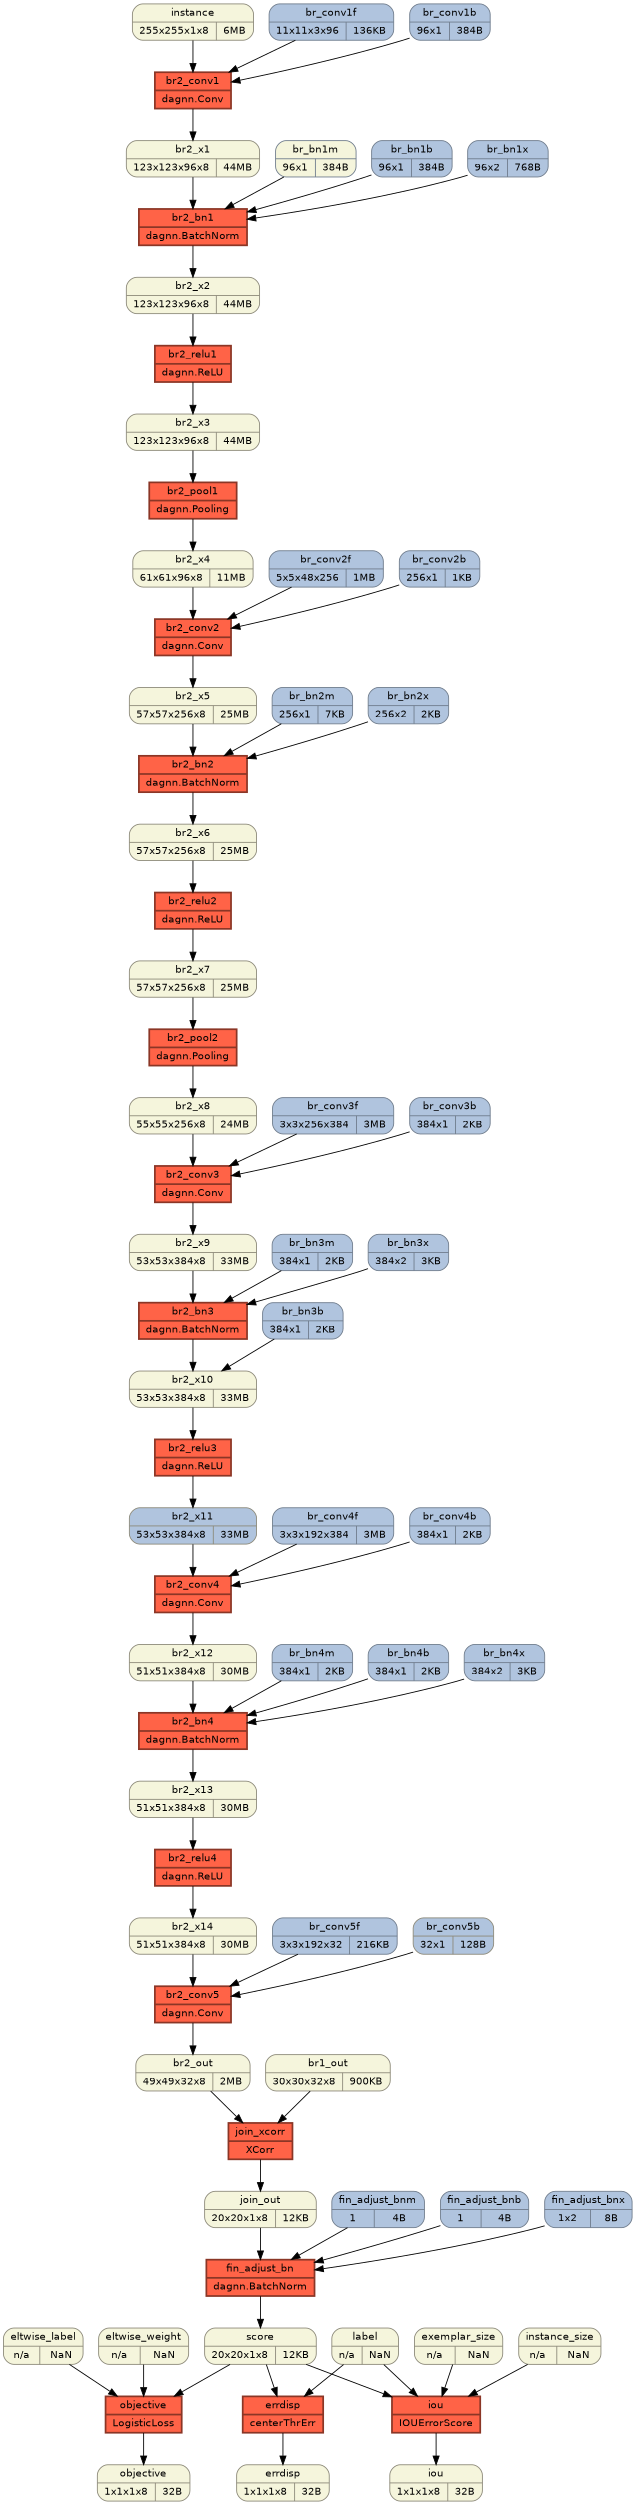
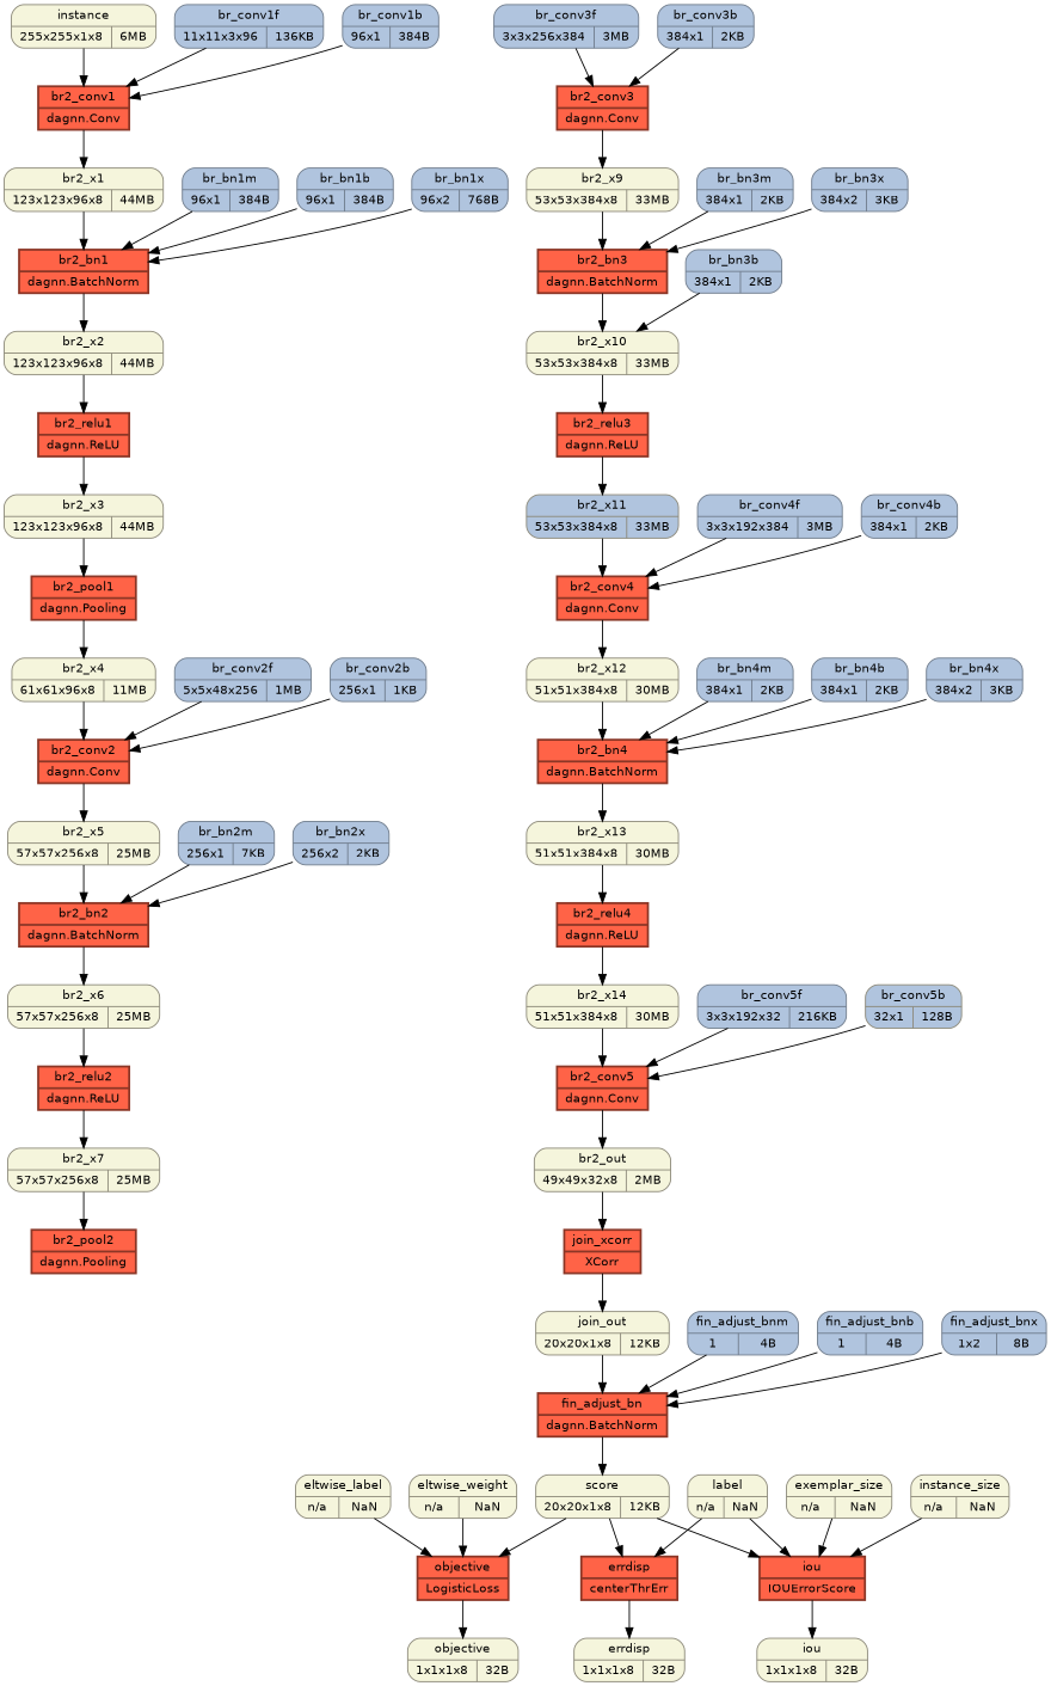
  digraph {
    fontsize=12
    node [color=cornsilk4 fillcolor=beige fontname=helvetica fontsize=12 shape=record style="solid,rounded,filled"]
    edge [weight=10]
    n1 [label="{{instance} | {255x255x1x8 | 6MB }}"]
    n2 [color=tomato4 fillcolor=tomato label="{ br2_conv1 | dagnn.Conv }" style="bold,filled"]
    n3 [label="{{br2_x1} | {123x123x96x8 | 44MB }}"]
    n4 [color=tomato4 fillcolor=tomato label="{ br2_bn1 | dagnn.BatchNorm }" style="bold,filled"]
    n5 [label="{{br2_x2} | {123x123x96x8 | 44MB }}"]
    n6 [color=tomato4 fillcolor=tomato label="{ br2_relu1 | dagnn.ReLU }" style="bold,filled"]
    n7 [label="{{br2_x3} | {123x123x96x8 | 44MB }}"]
    n8 [color=tomato4 fillcolor=tomato label="{ br2_pool1 | dagnn.Pooling }" style="bold,filled"]
    n9 [label="{{br2_x4} | {61x61x96x8 | 11MB }}"]
    n10 [color=tomato4 fillcolor=tomato label="{ br2_conv2 | dagnn.Conv }" style="bold,filled"]
    n11 [label="{{br2_x5} | {57x57x256x8 | 25MB }}"]
    n12 [color=tomato4 fillcolor=tomato label="{ br2_bn2 | dagnn.BatchNorm }" style="bold,filled"]
    n13 [label="{{br2_x6} | {57x57x256x8 | 25MB }}"]
    n14 [color=tomato4 fillcolor=tomato label="{ br2_relu2 | dagnn.ReLU }" style="bold,filled"]
    n15 [label="{{br2_x7} | {57x57x256x8 | 25MB }}"]
    n16 [color=tomato4 fillcolor=tomato label="{ br2_pool2 | dagnn.Pooling }" style="bold,filled"]
-   n17 [label="{{br2_x8} | {55x55x256x8 | 24MB }}"]
    n18 [color=tomato4 fillcolor=tomato label="{ br2_conv3 | dagnn.Conv }" style="bold,filled"]
    n19 [label="{{br2_x9} | {53x53x384x8 | 33MB }}"]
    n20 [color=tomato4 fillcolor=tomato label="{ br2_bn3 | dagnn.BatchNorm }" style="bold,filled"]
    n21 [label="{{br2_x10} | {53x53x384x8 | 33MB }}"]
    n22 [color=tomato4 fillcolor=tomato label="{ br2_relu3 | dagnn.ReLU }" style="bold,filled"]
    n23 [fillcolor=lightsteelblue label="{{br2_x11} | {53x53x384x8 | 33MB }}"]
    n24 [color=tomato4 fillcolor=tomato label="{ br2_conv4 | dagnn.Conv }" style="bold,filled"]
    n25 [label="{{br2_x12} | {51x51x384x8 | 30MB }}"]
    n26 [color=tomato4 fillcolor=tomato label="{ br2_bn4 | dagnn.BatchNorm }" style="bold,filled"]
    n27 [label="{{br2_x13} | {51x51x384x8 | 30MB }}"]
    n28 [color=tomato4 fillcolor=tomato label="{ br2_relu4 | dagnn.ReLU }" style="bold,filled"]
    n29 [label="{{br2_x14} | {51x51x384x8 | 30MB }}"]
    n30 [color=tomato4 fillcolor=tomato label="{ br2_conv5 | dagnn.Conv }" style="bold,filled"]
    n31 [label="{{br2_out} | {49x49x32x8 | 2MB }}"]
    n32 [color=tomato4 fillcolor=tomato label="{ join_xcorr | XCorr }" style="bold,filled"]
    n33 [label="{{join_out} | {20x20x1x8 | 12KB }}"]
-   n34 [label="{{br1_out} | {30x30x32x8 | 900KB }}"]
    n35 [color=tomato4 fillcolor=tomato label="{ fin_adjust_bn | dagnn.BatchNorm }" style="bold,filled"]
    n36 [label="{{score} | {20x20x1x8 | 12KB }}"]
    n37 [color=tomato4 fillcolor=tomato label="{ objective | LogisticLoss }" style="bold,filled"]
    n38 [color=tomato4 fillcolor=tomato label="{ errdisp | centerThrErr }" style="bold,filled"]
    n39 [color=tomato4 fillcolor=tomato label="{ iou | IOUErrorScore }" style="bold,filled"]
    n40 [label="{{objective} | {1x1x1x8 | 32B }}"]
    n41 [label="{{errdisp} | {1x1x1x8 | 32B }}"]
    n42 [label="{{iou} | {1x1x1x8 | 32B }}"]
    n43 [label="{{eltwise_label} | {n/a | NaN }}"]
    n44 [label="{{eltwise_weight} | {n/a | NaN }}"]
    n45 [label="{{label} | {n/a | NaN }}"]
    n46 [label="{{exemplar_size} | {n/a | NaN }}"]
    n47 [label="{{instance_size} | {n/a | NaN }}"]
    n48 [color=lightsteelblue4 fillcolor=lightsteelblue label="{{br_conv1f} | {11x11x3x96 | 136KB }}"]
    n49 [color=lightsteelblue4 fillcolor=lightsteelblue label="{{br_conv1b} | {96x1 | 384B }}"]
-   n50 [color=lightsteelblue4 label="{{br_bn1m} | {96x1 | 384B }}"]
+   n50 [color=lightsteelblue4 fillcolor=lightsteelblue label="{{br_bn1m} | {96x1 | 384B }}"]
    n51 [color=lightsteelblue4 fillcolor=lightsteelblue label="{{br_bn1b} | {96x1 | 384B }}"]
    n52 [color=lightsteelblue4 fillcolor=lightsteelblue label="{{br_bn1x} | {96x2 | 768B }}"]
    n53 [color=lightsteelblue4 fillcolor=lightsteelblue label="{{br_conv2f} | {5x5x48x256 | 1MB }}"]
    n54 [color=lightsteelblue4 fillcolor=lightsteelblue label="{{br_conv2b} | {256x1 | 1KB }}"]
    n55 [color=lightsteelblue4 fillcolor=lightsteelblue label="{{br_bn2m} | {256x1 | 7KB }}"]
    n56 [color=lightsteelblue4 fillcolor=lightsteelblue label="{{br_bn2x} | {256x2 | 2KB }}"]
    n57 [color=lightsteelblue4 fillcolor=lightsteelblue label="{{br_conv3f} | {3x3x256x384 | 3MB }}"]
    n58 [color=lightsteelblue4 fillcolor=lightsteelblue label="{{br_conv3b} | {384x1 | 2KB }}"]
    n59 [color=lightsteelblue4 fillcolor=lightsteelblue label="{{br_bn3m} | {384x1 | 2KB }}"]
    n60 [color=lightsteelblue4 fillcolor=lightsteelblue label="{{br_bn3b} | {384x1 | 2KB }}"]
    n61 [color=lightsteelblue4 fillcolor=lightsteelblue label="{{br_bn3x} | {384x2 | 3KB }}"]
    n62 [color=lightsteelblue4 fillcolor=lightsteelblue label="{{br_conv4f} | {3x3x192x384 | 3MB }}"]
    n63 [color=lightsteelblue4 fillcolor=lightsteelblue label="{{br_conv4b} | {384x1 | 2KB }}"]
    n64 [color=lightsteelblue4 fillcolor=lightsteelblue label="{{br_bn4m} | {384x1 | 2KB }}"]
    n65 [color=lightsteelblue4 fillcolor=lightsteelblue label="{{br_bn4b} | {384x1 | 2KB }}"]
    n66 [color=lightsteelblue4 fillcolor=lightsteelblue label="{{br_bn4x} | {384x2 | 3KB }}"]
    n67 [color=lightsteelblue4 fillcolor=lightsteelblue label="{{br_conv5f} | {3x3x192x32 | 216KB }}"]
    n68 [fillcolor=lightsteelblue label="{{br_conv5b} | {32x1 | 128B }}"]
    n69 [color=lightsteelblue4 fillcolor=lightsteelblue label="{{fin_adjust_bnm} | {1 | 4B }}"]
    n70 [color=lightsteelblue4 fillcolor=lightsteelblue label="{{fin_adjust_bnb} | {1 | 4B }}"]
    n71 [color=lightsteelblue4 fillcolor=lightsteelblue label="{{fin_adjust_bnx} | {1x2 | 8B }}"]
    n1 -> n2
    n2 -> n3
    n3 -> n4
    n4 -> n5
    n5 -> n6
    n6 -> n7
    n7 -> n8
    n8 -> n9
    n9 -> n10
    n10 -> n11
    n11 -> n12
    n12 -> n13
    n13 -> n14
    n14 -> n15
    n15 -> n16
-   n16 -> n17
-   n17 -> n18
    n18 -> n19
    n19 -> n20
    n20 -> n21
    n21 -> n22
    n22 -> n23
    n23 -> n24
    n24 -> n25
    n25 -> n26
    n26 -> n27
    n27 -> n28
    n28 -> n29
    n29 -> n30
    n30 -> n31
    n31 -> n32
    n32 -> n33
    n33 -> n35
-   n34 -> n32
    n35 -> n36
    n36 -> n37
    n36 -> n38
    n36 -> n39
    n37 -> n40
    n38 -> n41
    n39 -> n42
    n43 -> n37
    n44 -> n37
    n45 -> n38
    n45 -> n39
    n46 -> n39
    n47 -> n39
    n48 -> n2 [weight=1]
    n49 -> n2 [weight=1]
    n50 -> n4 [weight=1]
    n51 -> n4 [weight=1]
    n52 -> n4 [weight=1]
    n53 -> n10 [weight=1]
    n54 -> n10 [weight=1]
    n55 -> n12 [weight=1]
    n56 -> n12 [weight=1]
    n57 -> n18 [weight=1]
    n58 -> n18 [weight=1]
    n59 -> n20 [weight=1]
    n60 -> n21 [weight=1]
    n61 -> n20 [weight=1]
    n62 -> n24 [weight=1]
    n63 -> n24 [weight=1]
    n64 -> n26 [weight=1]
    n65 -> n26 [weight=1]
    n66 -> n26 [weight=1]
    n67 -> n30 [weight=1]
    n68 -> n30 [weight=1]
    n69 -> n35 [weight=1]
    n70 -> n35 [weight=1]
    n71 -> n35 [weight=1]
  }
